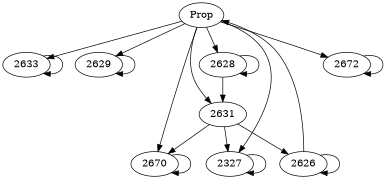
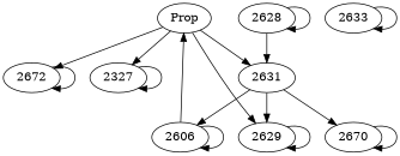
  digraph {
    Prop
    2633
    2629
    n4 [label=2670]
    n5 [label=2672]
    2631
    n7 [label=2327]
    2628
-   2626
-   Prop -> 2633
+   2626 [label=2606]
    Prop -> 2629
-   Prop -> n4
    Prop -> n5
    Prop -> 2631
    Prop -> n7
-   Prop -> 2628
    2633 -> 2633
    2629 -> 2629
    n4 -> n4
    n5 -> n5
    2631 -> n4
-   2631 -> n7
+   2631 -> 2629
    2631 -> 2626
    n7 -> n7
    2628 -> 2631
    2628 -> 2628
    2626 -> Prop
    2626 -> 2626
  }
